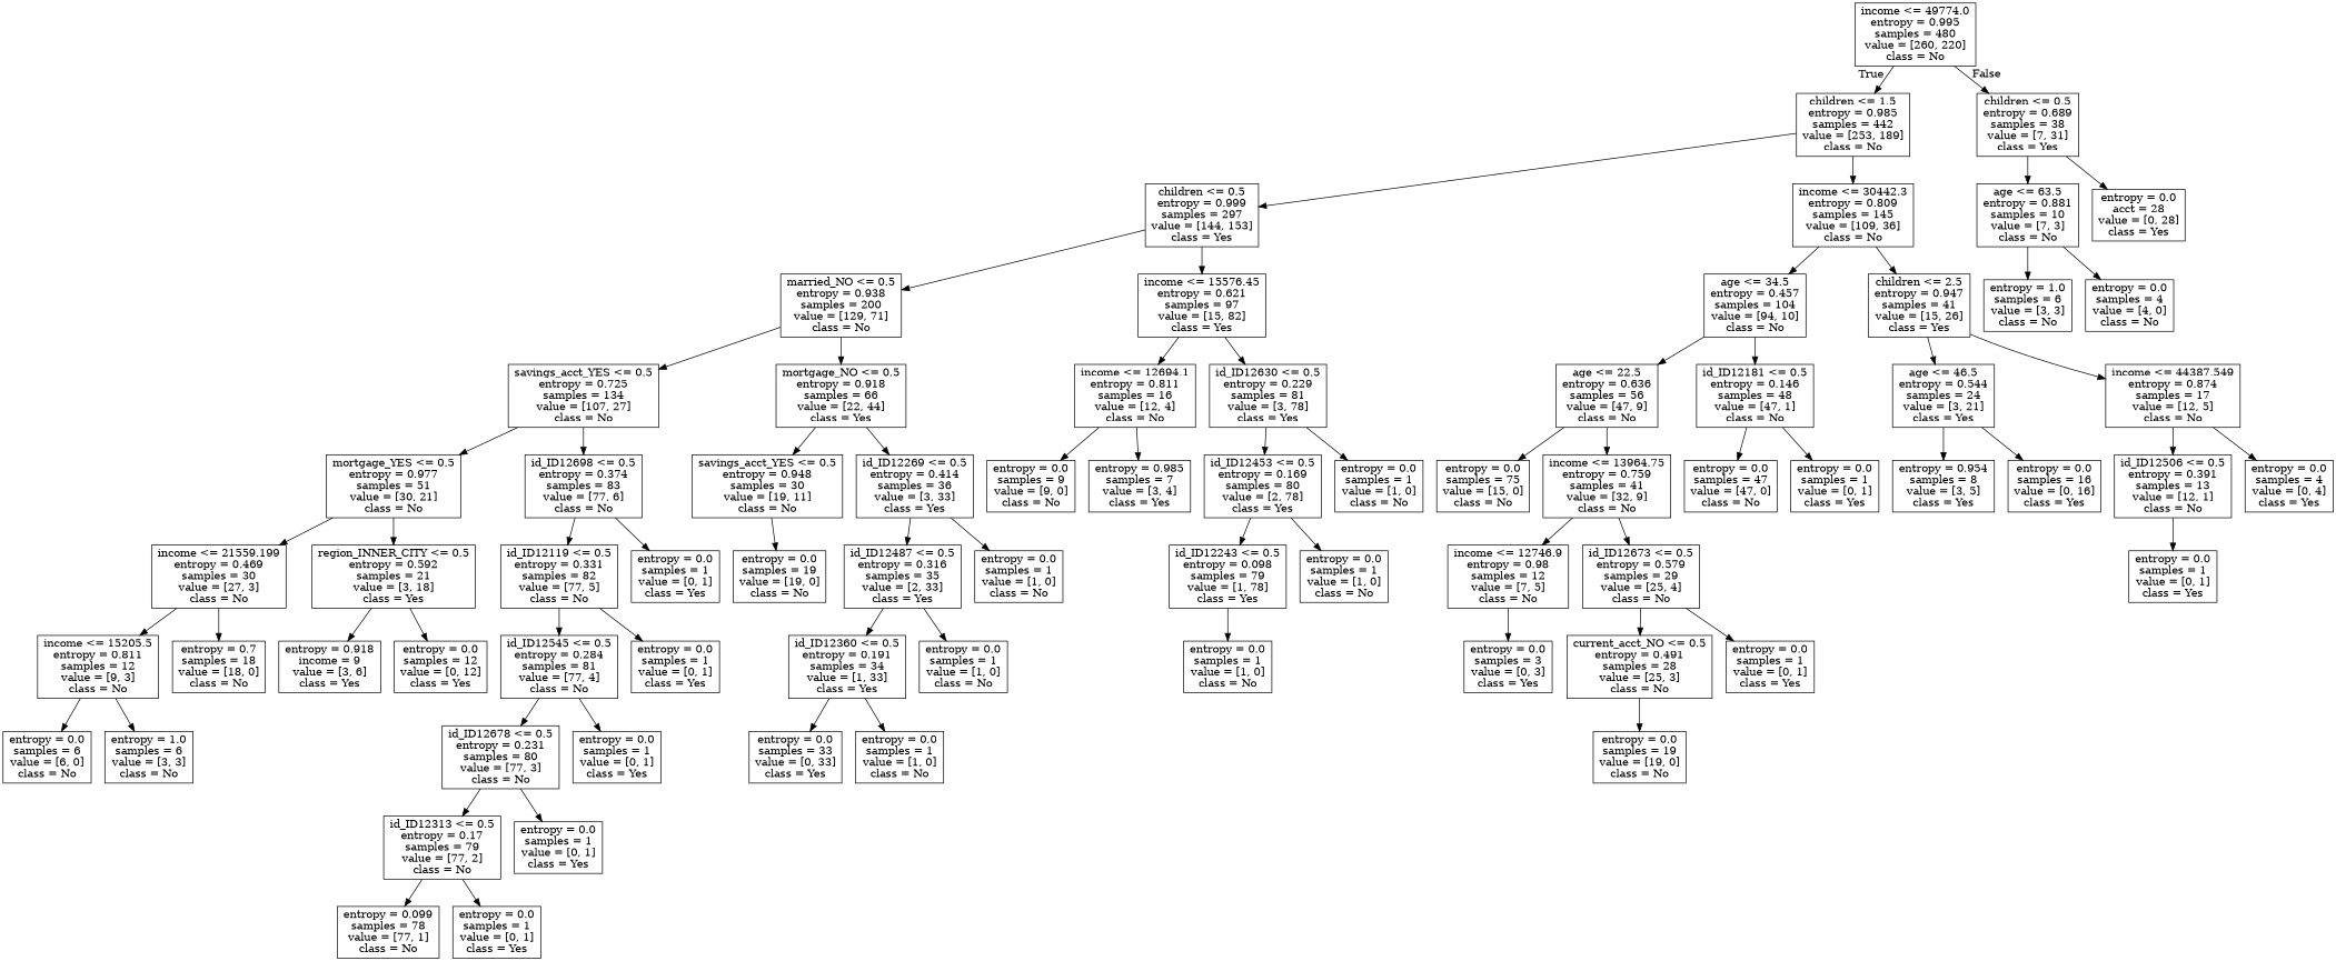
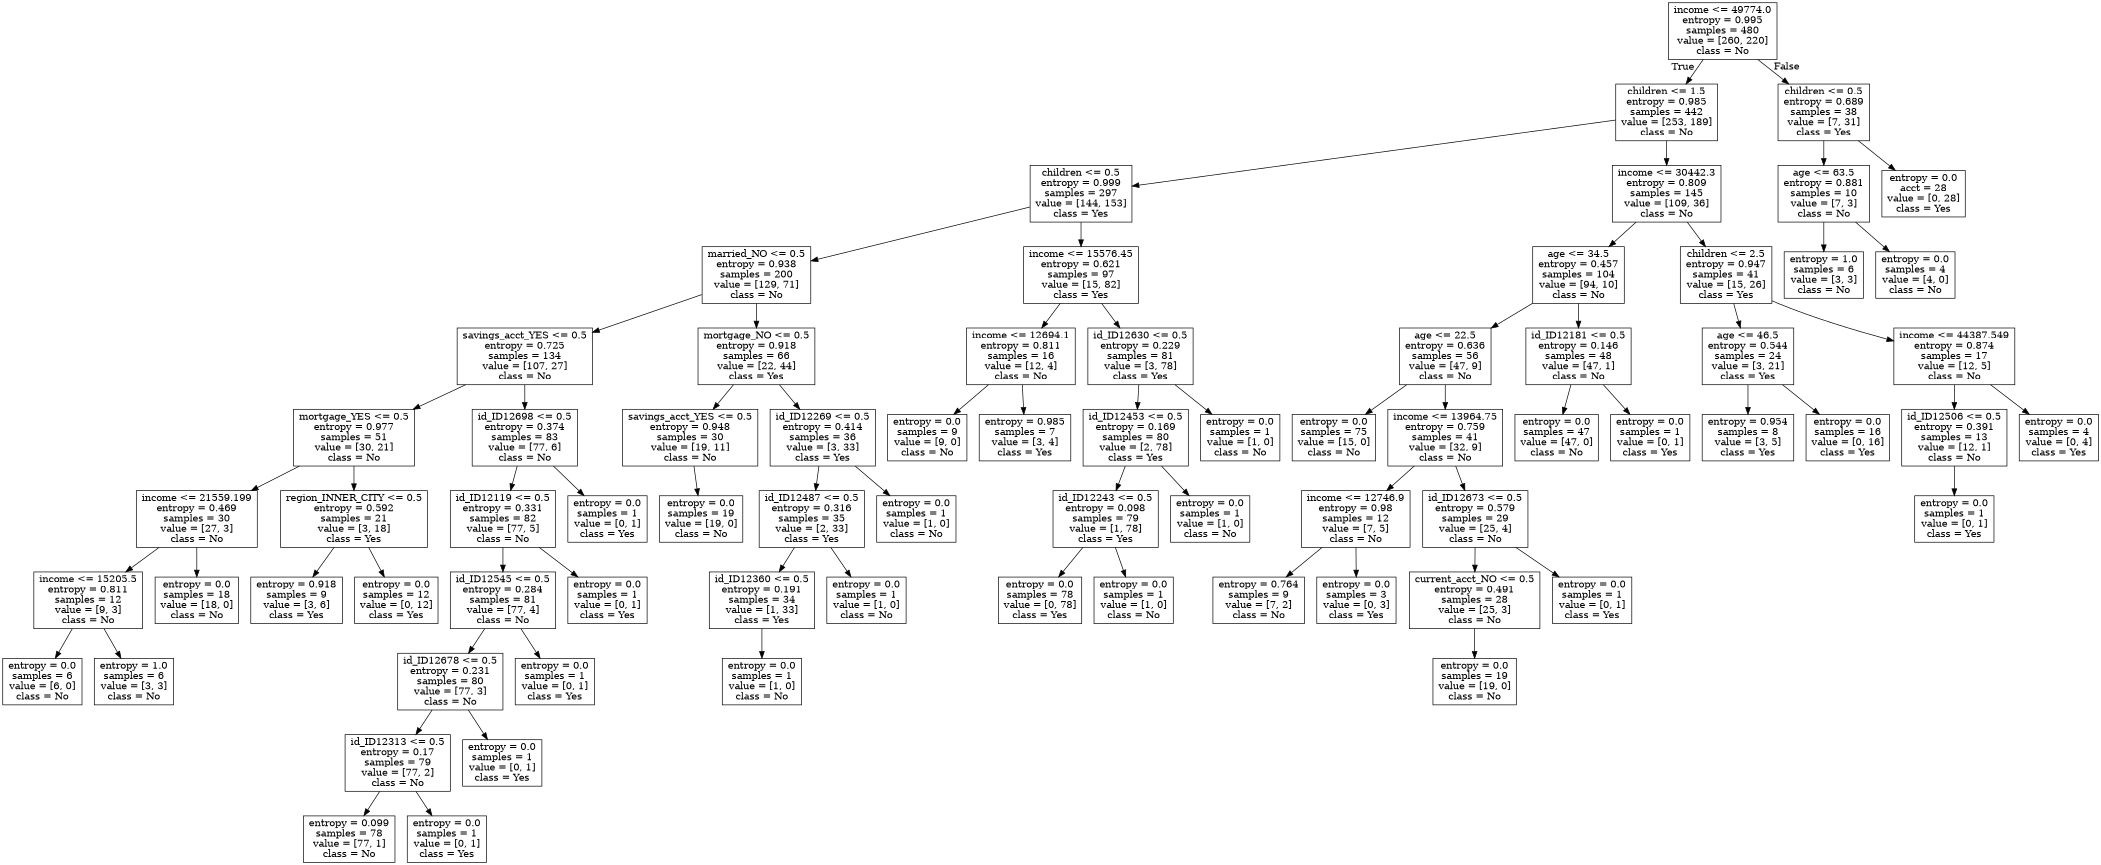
  digraph {
    node [shape=box]
    n1 [label="income <= 49774.0\nentropy = 0.995\nsamples = 480\nvalue = [260, 220]\nclass = No"]
    n2 [label="children <= 1.5\nentropy = 0.985\nsamples = 442\nvalue = [253, 189]\nclass = No"]
    n3 [label="children <= 0.5\nentropy = 0.689\nsamples = 38\nvalue = [7, 31]\nclass = Yes"]
    n4 [label="children <= 0.5\nentropy = 0.999\nsamples = 297\nvalue = [144, 153]\nclass = Yes"]
    n5 [label="income <= 30442.3\nentropy = 0.809\nsamples = 145\nvalue = [109, 36]\nclass = No"]
    n6 [label="age <= 63.5\nentropy = 0.881\nsamples = 10\nvalue = [7, 3]\nclass = No"]
    n7 [label="entropy = 0.0\nacct = 28\nvalue = [0, 28]\nclass = Yes"]
    n8 [label="married_NO <= 0.5\nentropy = 0.938\nsamples = 200\nvalue = [129, 71]\nclass = No"]
    n9 [label="income <= 15576.45\nentropy = 0.621\nsamples = 97\nvalue = [15, 82]\nclass = Yes"]
    n10 [label="age <= 34.5\nentropy = 0.457\nsamples = 104\nvalue = [94, 10]\nclass = No"]
    n11 [label="children <= 2.5\nentropy = 0.947\nsamples = 41\nvalue = [15, 26]\nclass = Yes"]
    n12 [label="savings_acct_YES <= 0.5\nentropy = 0.725\nsamples = 134\nvalue = [107, 27]\nclass = No"]
    n13 [label="mortgage_NO <= 0.5\nentropy = 0.918\nsamples = 66\nvalue = [22, 44]\nclass = Yes"]
    n14 [label="income <= 12694.1\nentropy = 0.811\nsamples = 16\nvalue = [12, 4]\nclass = No"]
    n15 [label="id_ID12630 <= 0.5\nentropy = 0.229\nsamples = 81\nvalue = [3, 78]\nclass = Yes"]
    n16 [label="mortgage_YES <= 0.5\nentropy = 0.977\nsamples = 51\nvalue = [30, 21]\nclass = No"]
    n17 [label="id_ID12698 <= 0.5\nentropy = 0.374\nsamples = 83\nvalue = [77, 6]\nclass = No"]
    n18 [label="savings_acct_YES <= 0.5\nentropy = 0.948\nsamples = 30\nvalue = [19, 11]\nclass = No"]
    n19 [label="id_ID12269 <= 0.5\nentropy = 0.414\nsamples = 36\nvalue = [3, 33]\nclass = Yes"]
    n20 [label="income <= 21559.199\nentropy = 0.469\nsamples = 30\nvalue = [27, 3]\nclass = No"]
    n21 [label="region_INNER_CITY <= 0.5\nentropy = 0.592\nsamples = 21\nvalue = [3, 18]\nclass = Yes"]
    n22 [label="id_ID12119 <= 0.5\nentropy = 0.331\nsamples = 82\nvalue = [77, 5]\nclass = No"]
    n23 [label="entropy = 0.0\nsamples = 1\nvalue = [0, 1]\nclass = Yes"]
    n24 [label="income <= 15205.5\nentropy = 0.811\nsamples = 12\nvalue = [9, 3]\nclass = No"]
-   n25 [label="entropy = 0.7\nsamples = 18\nvalue = [18, 0]\nclass = No"]
-   n26 [label="entropy = 0.918\nincome = 9\nvalue = [3, 6]\nclass = Yes"]
+   n25 [label="entropy = 0.0\nsamples = 18\nvalue = [18, 0]\nclass = No"]
+   n26 [label="entropy = 0.918\nsamples = 9\nvalue = [3, 6]\nclass = Yes"]
    n27 [label="entropy = 0.0\nsamples = 12\nvalue = [0, 12]\nclass = Yes"]
    n28 [label="entropy = 0.0\nsamples = 6\nvalue = [6, 0]\nclass = No"]
    n29 [label="entropy = 1.0\nsamples = 6\nvalue = [3, 3]\nclass = No"]
    n30 [label="id_ID12545 <= 0.5\nentropy = 0.284\nsamples = 81\nvalue = [77, 4]\nclass = No"]
    n31 [label="entropy = 0.0\nsamples = 1\nvalue = [0, 1]\nclass = Yes"]
    n32 [label="id_ID12678 <= 0.5\nentropy = 0.231\nsamples = 80\nvalue = [77, 3]\nclass = No"]
    n33 [label="entropy = 0.0\nsamples = 1\nvalue = [0, 1]\nclass = Yes"]
    n34 [label="id_ID12313 <= 0.5\nentropy = 0.17\nsamples = 79\nvalue = [77, 2]\nclass = No"]
    n35 [label="entropy = 0.0\nsamples = 1\nvalue = [0, 1]\nclass = Yes"]
    n36 [label="entropy = 0.099\nsamples = 78\nvalue = [77, 1]\nclass = No"]
    n37 [label="entropy = 0.0\nsamples = 1\nvalue = [0, 1]\nclass = Yes"]
    n38 [label="entropy = 0.0\nsamples = 19\nvalue = [19, 0]\nclass = No"]
    n39 [label="id_ID12487 <= 0.5\nentropy = 0.316\nsamples = 35\nvalue = [2, 33]\nclass = Yes"]
    n40 [label="entropy = 0.0\nsamples = 1\nvalue = [1, 0]\nclass = No"]
    n41 [label="id_ID12360 <= 0.5\nentropy = 0.191\nsamples = 34\nvalue = [1, 33]\nclass = Yes"]
    n42 [label="entropy = 0.0\nsamples = 1\nvalue = [1, 0]\nclass = No"]
-   n43 [label="entropy = 0.0\nsamples = 33\nvalue = [0, 33]\nclass = Yes"]
    n44 [label="entropy = 0.0\nsamples = 1\nvalue = [1, 0]\nclass = No"]
    n45 [label="entropy = 0.0\nsamples = 9\nvalue = [9, 0]\nclass = No"]
    n46 [label="entropy = 0.985\nsamples = 7\nvalue = [3, 4]\nclass = Yes"]
    n47 [label="id_ID12453 <= 0.5\nentropy = 0.169\nsamples = 80\nvalue = [2, 78]\nclass = Yes"]
    n48 [label="entropy = 0.0\nsamples = 1\nvalue = [1, 0]\nclass = No"]
    n49 [label="id_ID12243 <= 0.5\nentropy = 0.098\nsamples = 79\nvalue = [1, 78]\nclass = Yes"]
    n50 [label="entropy = 0.0\nsamples = 1\nvalue = [1, 0]\nclass = No"]
+   n51 [label="entropy = 0.0\nsamples = 78\nvalue = [0, 78]\nclass = Yes"]
    n52 [label="entropy = 0.0\nsamples = 1\nvalue = [1, 0]\nclass = No"]
    n53 [label="age <= 22.5\nentropy = 0.636\nsamples = 56\nvalue = [47, 9]\nclass = No"]
    n54 [label="id_ID12181 <= 0.5\nentropy = 0.146\nsamples = 48\nvalue = [47, 1]\nclass = No"]
    n55 [label="age <= 46.5\nentropy = 0.544\nsamples = 24\nvalue = [3, 21]\nclass = Yes"]
    n56 [label="income <= 44387.549\nentropy = 0.874\nsamples = 17\nvalue = [12, 5]\nclass = No"]
    n57 [label="entropy = 0.0\nsamples = 75\nvalue = [15, 0]\nclass = No"]
    n58 [label="income <= 13964.75\nentropy = 0.759\nsamples = 41\nvalue = [32, 9]\nclass = No"]
    n59 [label="entropy = 0.0\nsamples = 47\nvalue = [47, 0]\nclass = No"]
    n60 [label="entropy = 0.0\nsamples = 1\nvalue = [0, 1]\nclass = Yes"]
    n61 [label="income <= 12746.9\nentropy = 0.98\nsamples = 12\nvalue = [7, 5]\nclass = No"]
    n62 [label="id_ID12673 <= 0.5\nentropy = 0.579\nsamples = 29\nvalue = [25, 4]\nclass = No"]
+   n63 [label="entropy = 0.764\nsamples = 9\nvalue = [7, 2]\nclass = No"]
    n64 [label="entropy = 0.0\nsamples = 3\nvalue = [0, 3]\nclass = Yes"]
    n65 [label="current_acct_NO <= 0.5\nentropy = 0.491\nsamples = 28\nvalue = [25, 3]\nclass = No"]
    n66 [label="entropy = 0.0\nsamples = 1\nvalue = [0, 1]\nclass = Yes"]
    n67 [label="entropy = 0.0\nsamples = 19\nvalue = [19, 0]\nclass = No"]
    n68 [label="entropy = 0.954\nsamples = 8\nvalue = [3, 5]\nclass = Yes"]
    n69 [label="entropy = 0.0\nsamples = 16\nvalue = [0, 16]\nclass = Yes"]
    n70 [label="id_ID12506 <= 0.5\nentropy = 0.391\nsamples = 13\nvalue = [12, 1]\nclass = No"]
    n71 [label="entropy = 0.0\nsamples = 4\nvalue = [0, 4]\nclass = Yes"]
    n72 [label="entropy = 0.0\nsamples = 1\nvalue = [0, 1]\nclass = Yes"]
    n73 [label="entropy = 1.0\nsamples = 6\nvalue = [3, 3]\nclass = No"]
    n74 [label="entropy = 0.0\nsamples = 4\nvalue = [4, 0]\nclass = No"]
    n1 -> n2 [headlabel=True labelangle=45 labeldistance=2.5]
    n1 -> n3 [headlabel=False labelangle=-45 labeldistance=2.5]
    n2 -> n4
    n2 -> n5
    n3 -> n6
    n3 -> n7
    n4 -> n8
    n4 -> n9
    n5 -> n10
    n5 -> n11
    n6 -> n73
    n6 -> n74
    n8 -> n12
    n8 -> n13
    n9 -> n14
    n9 -> n15
    n10 -> n53
    n10 -> n54
    n11 -> n55
    n11 -> n56
    n12 -> n16
    n12 -> n17
    n13 -> n18
    n13 -> n19
    n14 -> n45
    n14 -> n46
    n15 -> n47
    n15 -> n48
    n16 -> n20
    n16 -> n21
    n17 -> n22
    n17 -> n23
    n18 -> n38
    n19 -> n39
    n19 -> n40
    n20 -> n24
    n20 -> n25
    n21 -> n26
    n21 -> n27
    n22 -> n30
    n22 -> n31
    n24 -> n28
    n24 -> n29
    n30 -> n32
    n30 -> n33
    n32 -> n34
    n32 -> n35
    n34 -> n36
    n34 -> n37
    n39 -> n41
    n39 -> n42
-   n41 -> n43
    n41 -> n44
    n47 -> n49
    n47 -> n50
+   n49 -> n51
    n49 -> n52
    n53 -> n57
    n53 -> n58
    n54 -> n59
    n54 -> n60
    n55 -> n68
    n55 -> n69
    n56 -> n70
    n56 -> n71
    n58 -> n61
    n58 -> n62
+   n61 -> n63
    n61 -> n64
    n62 -> n65
    n62 -> n66
    n65 -> n67
    n70 -> n72
  }
